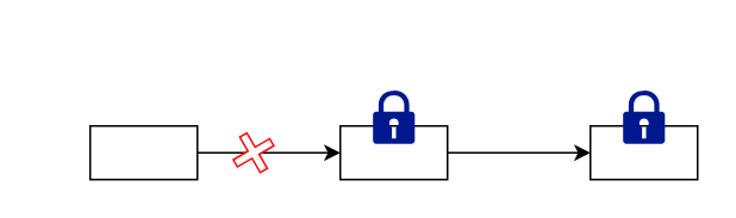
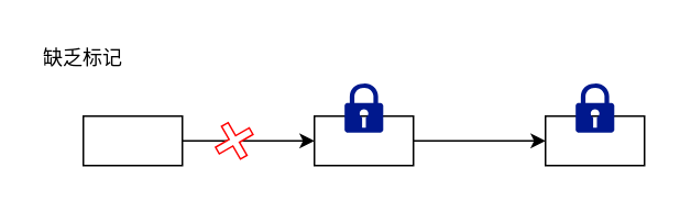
  <mxCell id="0" />
  <mxCell id="1" parent="0" />
  <mxCell id="2" value="" style="edgeStyle=orthogonalEdgeStyle;rounded=0;orthogonalLoop=1;jettySize=auto;html=1;" edge="1" parent="1" source="3" target="5"><mxGeometry relative="1" as="geometry" /></mxCell>
  <mxCell id="3" value="" style="rounded=0;whiteSpace=wrap;html=1;" vertex="1" parent="1"><mxGeometry x="50" y="70" width="60" height="30" as="geometry" /></mxCell>
  <mxCell id="4" value="" style="edgeStyle=orthogonalEdgeStyle;rounded=0;orthogonalLoop=1;jettySize=auto;html=1;" edge="1" parent="1" source="5" target="6"><mxGeometry relative="1" as="geometry" /></mxCell>
  <mxCell id="5" value="" style="rounded=0;whiteSpace=wrap;html=1;" vertex="1" parent="1"><mxGeometry x="190" y="70" width="60" height="30" as="geometry" /></mxCell>
  <mxCell id="6" value="" style="rounded=0;whiteSpace=wrap;html=1;" vertex="1" parent="1"><mxGeometry x="330" y="70" width="60" height="30" as="geometry" /></mxCell>
  <mxCell id="7" value="" style="sketch=0;aspect=fixed;pointerEvents=1;shadow=0;dashed=0;html=1;strokeColor=none;labelPosition=center;verticalLabelPosition=bottom;verticalAlign=top;align=center;fillColor=#00188D;shape=mxgraph.mscae.enterprise.lock" vertex="1" parent="1"><mxGeometry x="208.3" y="50" width="23.4" height="30" as="geometry" /></mxCell>
  <mxCell id="8" value="" style="sketch=0;aspect=fixed;pointerEvents=1;shadow=0;dashed=0;html=1;strokeColor=none;labelPosition=center;verticalLabelPosition=bottom;verticalAlign=top;align=center;fillColor=#00188D;shape=mxgraph.mscae.enterprise.lock" vertex="1" parent="1"><mxGeometry x="348.3" y="50" width="23.4" height="30" as="geometry" /></mxCell>
  <mxCell id="9" value="" style="shape=cross;whiteSpace=wrap;html=1;rotation=60;strokeColor=#FF0000;" vertex="1" parent="1"><mxGeometry x="130" y="73.23" width="22.87" height="23.54" as="geometry" /></mxCell>
+ <mxCell id="10" value="缺乏标记" style="text;html=1;align=center;verticalAlign=middle;whiteSpace=wrap;rounded=0;" vertex="1" parent="1"><mxGeometry x="20" y="20" width="60" height="30" as="geometry" /></mxCell>
